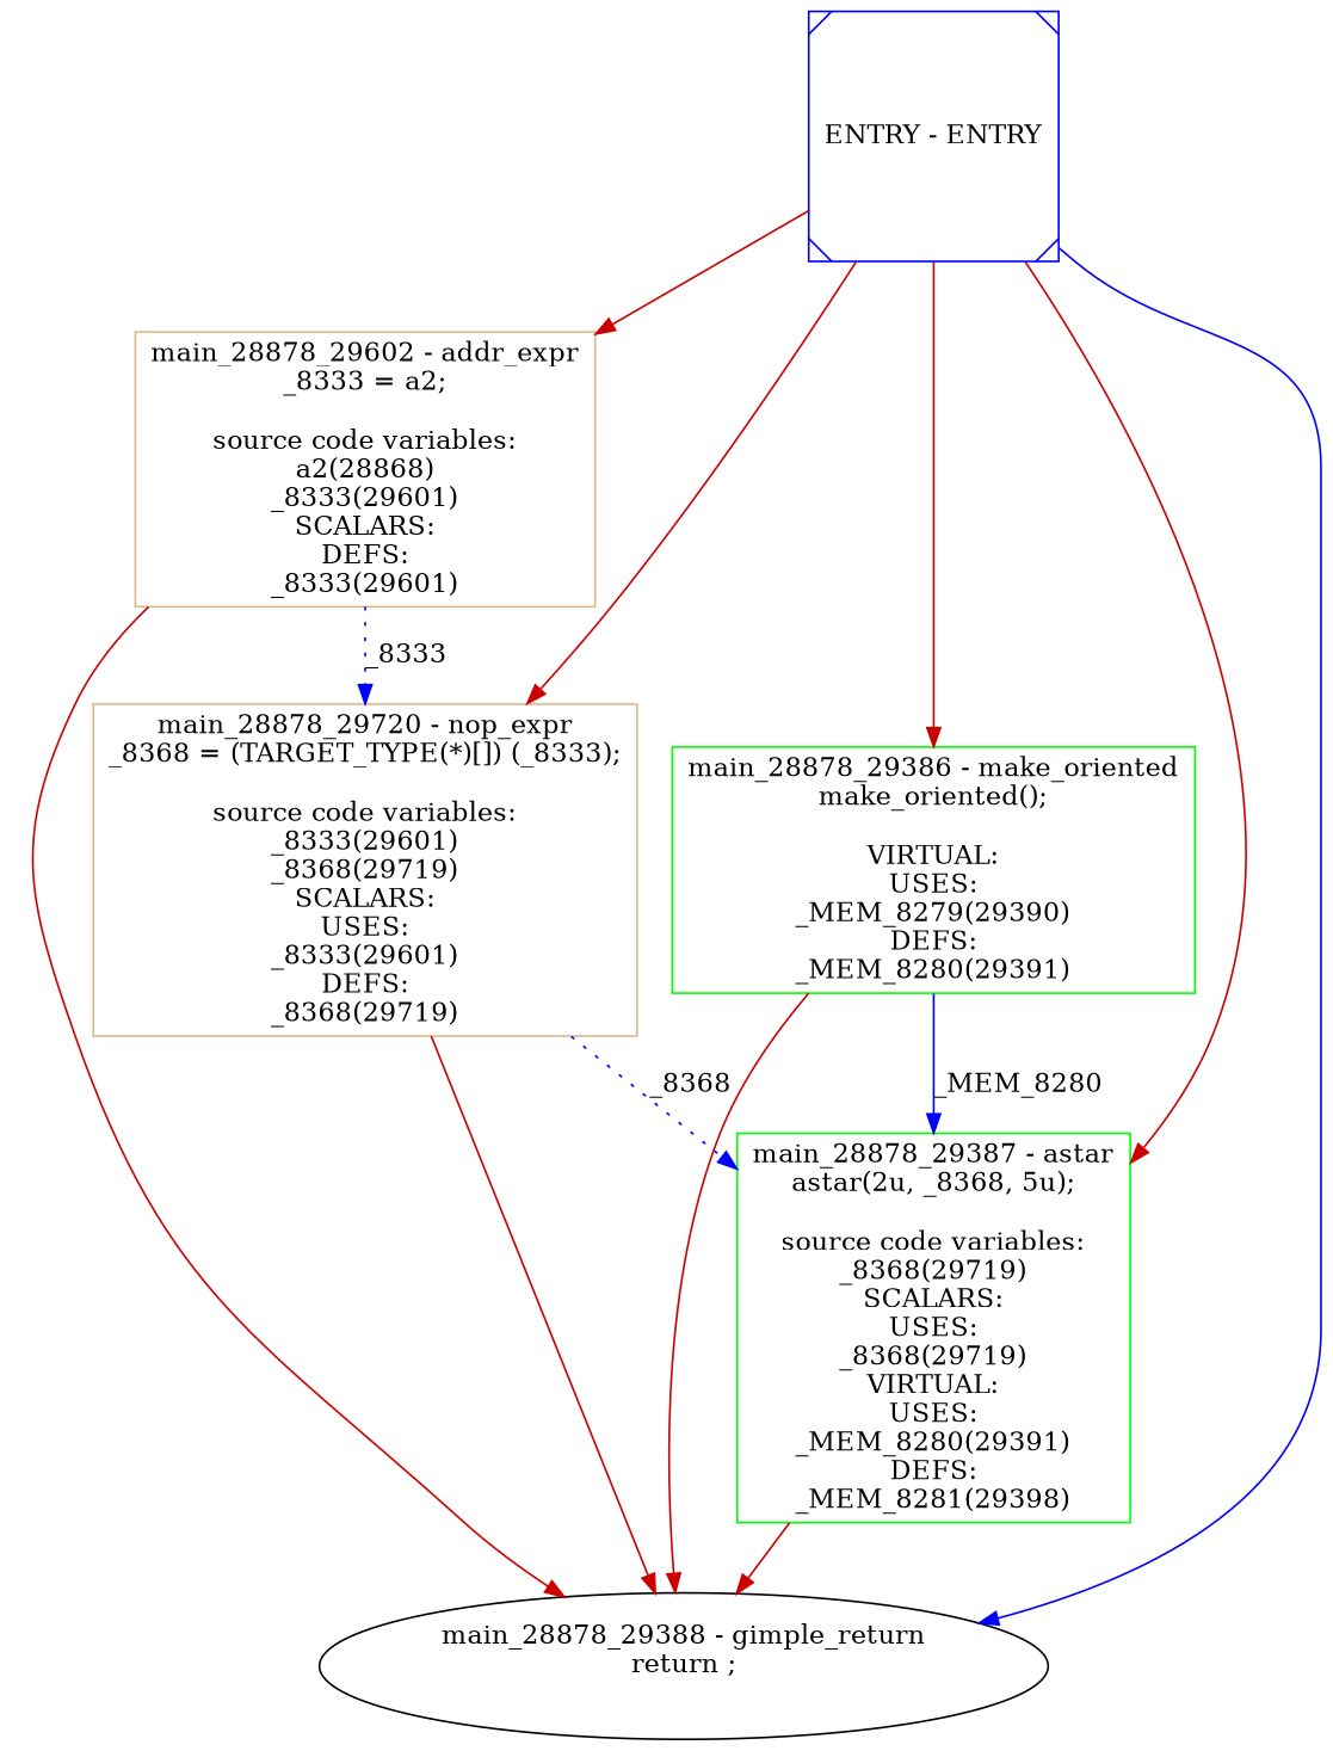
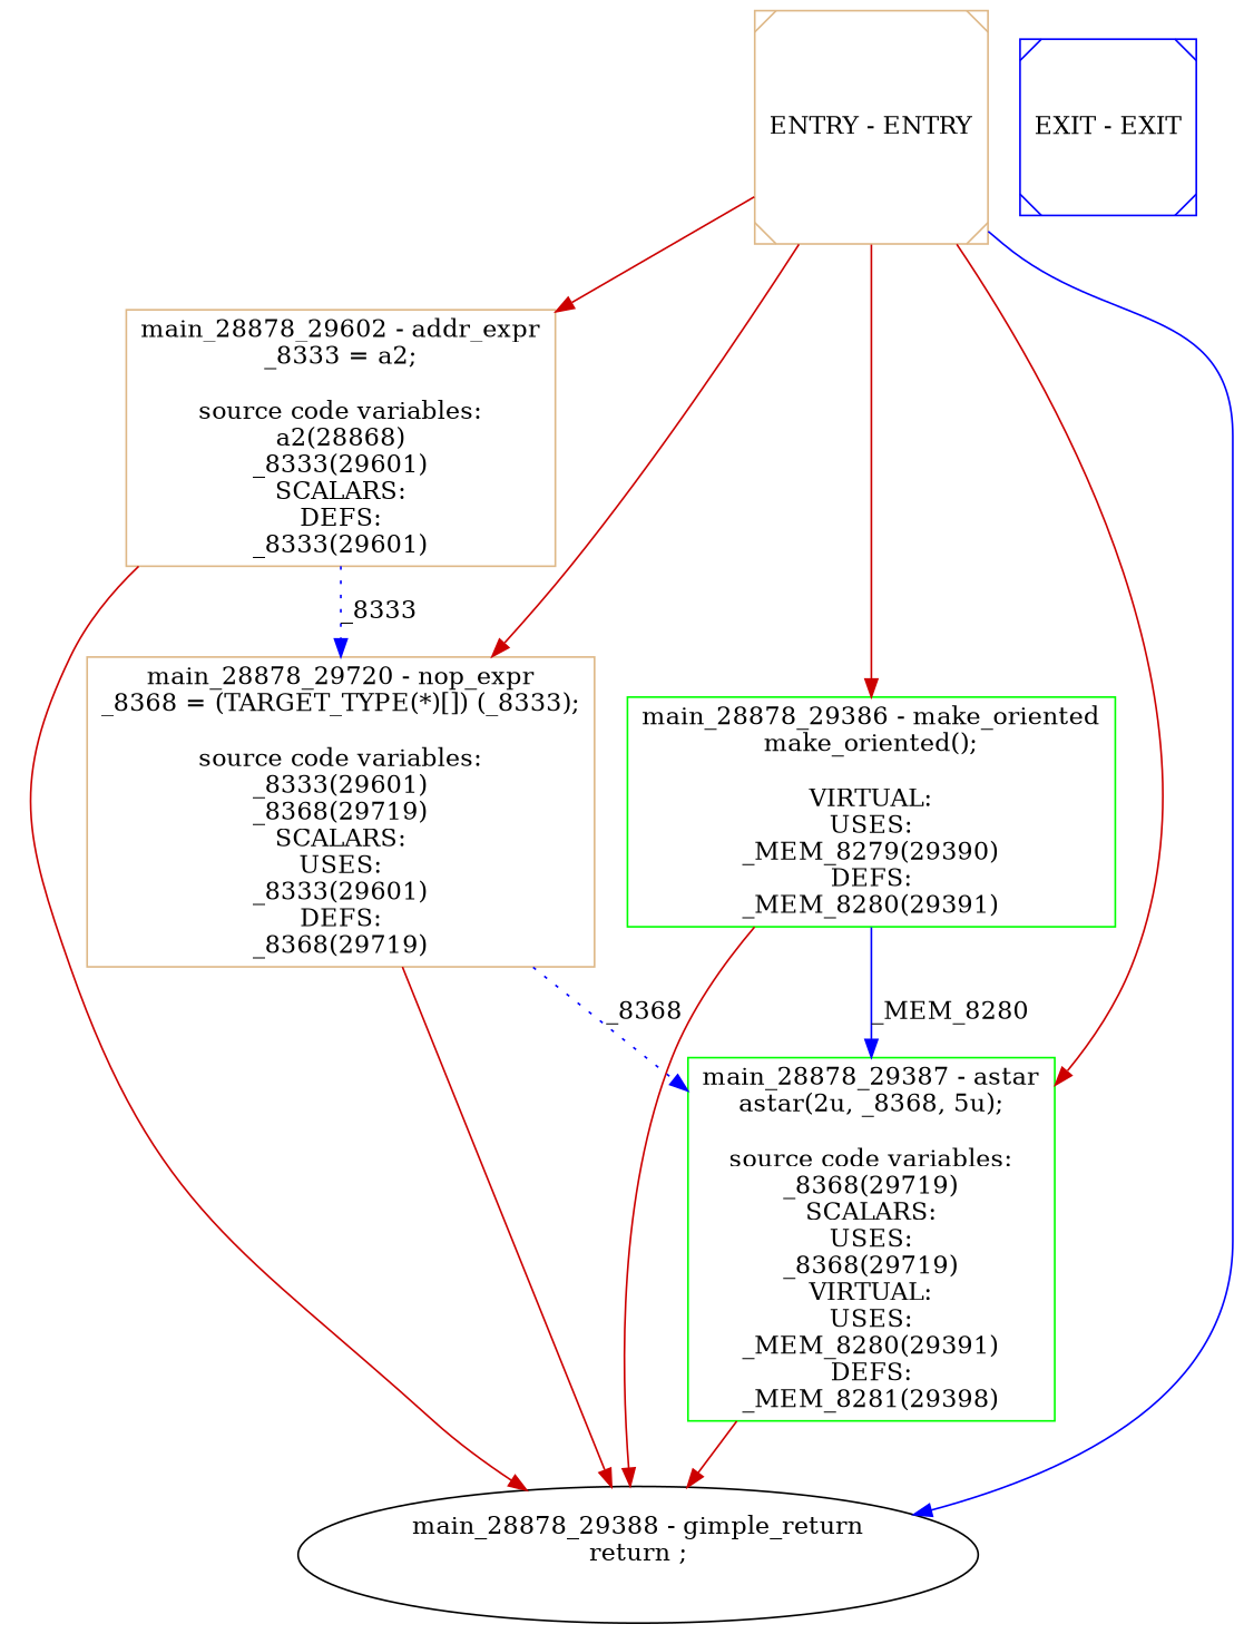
  digraph {
    node [color=blue shape=box]
    edge [color=red3]
-   n1 [label="ENTRY - ENTRY" shape=Msquare]
+   n1 [color=burlywood label="ENTRY - ENTRY" shape=Msquare]
    n2 [color=green label="main_28878_29386 - make_oriented\nmake_oriented();\n\nVIRTUAL:\nUSES:\n_MEM_8279(29390)\nDEFS:\n_MEM_8280(29391)\n"]
    n3 [color=burlywood label="main_28878_29602 - addr_expr\n_8333 = a2;\n\nsource code variables:\na2(28868)\n_8333(29601)\nSCALARS:\nDEFS:\n_8333(29601)\n"]
    n4 [color=burlywood label="main_28878_29720 - nop_expr\n_8368 = (TARGET_TYPE(*)[]) (_8333);\n\nsource code variables:\n_8333(29601)\n_8368(29719)\nSCALARS:\nUSES:\n_8333(29601)\nDEFS:\n_8368(29719)\n"]
    n5 [color=green label="main_28878_29387 - astar\nastar(2u, _8368, 5u);\n\nsource code variables:\n_8368(29719)\nSCALARS:\nUSES:\n_8368(29719)\nVIRTUAL:\nUSES:\n_MEM_8280(29391)\nDEFS:\n_MEM_8281(29398)\n"]
    n6 [label="main_28878_29388 - gimple_return\nreturn ;\n\n" color="" shape=""]
+   n7 [label="EXIT - EXIT" shape=Msquare]
    n1 -> n2
    n1 -> n3
    n1 -> n4
    n1 -> n5
    n1 -> n6 [color=blue]
    n2 -> n5 [color=blue label=_MEM_8280]
    n2 -> n6
    n3 -> n4 [color=blue label=_8333 style=dotted]
    n3 -> n6
    n4 -> n5 [color=blue label=_8368 style=dotted]
    n4 -> n6
    n5 -> n6
  }
